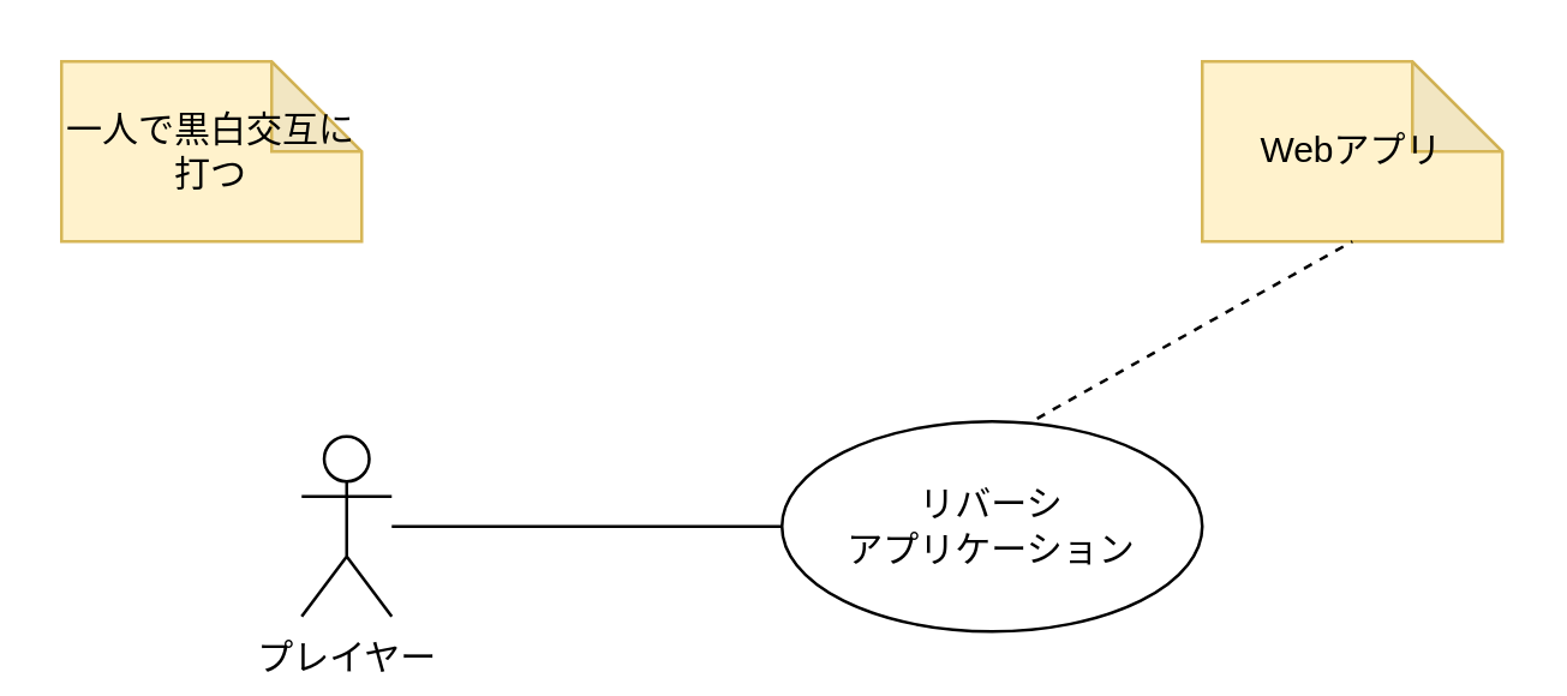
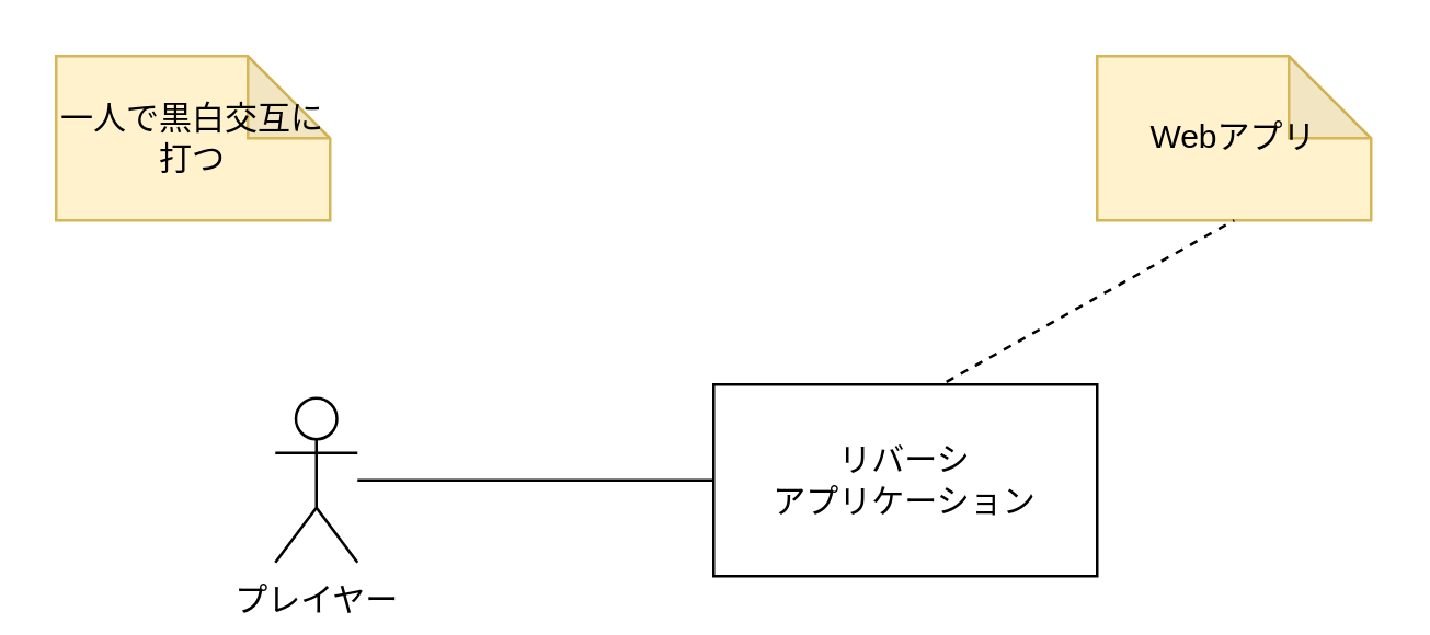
  <mxCell id="0" />
  <mxCell id="1" parent="0" />
- <mxCell id="2" value="リバーシ&lt;br&gt;アプリケーション" style="ellipse;whiteSpace=wrap;html=1;" vertex="1" parent="1"><mxGeometry x="260" y="140" width="140" height="70" as="geometry" /></mxCell>
+ <mxCell id="2" value="リバーシ&lt;br&gt;アプリケーション" style="whiteSpace=wrap;html=1;rounded=0;" vertex="1" parent="1"><mxGeometry x="260" y="140" width="140" height="70" as="geometry" /></mxCell>
  <mxCell id="3" value="プレイヤー" style="shape=umlActor;verticalLabelPosition=bottom;verticalAlign=top;html=1;" vertex="1" parent="1"><mxGeometry x="100" y="145" width="30" height="60" as="geometry" /></mxCell>
  <mxCell id="4" value="" style="endArrow=none;html=1;" edge="1" parent="1" source="3" target="2"><mxGeometry relative="1" as="geometry"><mxPoint x="250" y="180" as="sourcePoint" /><mxPoint x="230" y="170" as="targetPoint" /></mxGeometry></mxCell>
  <mxCell id="5" value="Webアプリ" style="shape=note;whiteSpace=wrap;html=1;backgroundOutline=1;darkOpacity=0.05;fillColor=#fff2cc;strokeColor=#d6b656;" vertex="1" parent="1"><mxGeometry x="400" y="20" width="100" height="60" as="geometry" /></mxCell>
  <mxCell id="6" value="" style="endArrow=none;dashed=1;html=1;entryX=0.5;entryY=1;entryDx=0;entryDy=0;entryPerimeter=0;exitX=0.607;exitY=-0.014;exitDx=0;exitDy=0;exitPerimeter=0;" edge="1" parent="1" source="2" target="5"><mxGeometry width="50" height="50" relative="1" as="geometry"><mxPoint x="300" y="200" as="sourcePoint" /><mxPoint x="350" y="150" as="targetPoint" /></mxGeometry></mxCell>
  <mxCell id="7" value="一人で黒白交互に&lt;br&gt;打つ" style="shape=note;whiteSpace=wrap;html=1;backgroundOutline=1;darkOpacity=0.05;fillColor=#fff2cc;strokeColor=#d6b656;" vertex="1" parent="1"><mxGeometry x="20" y="20" width="100" height="60" as="geometry" /></mxCell>
